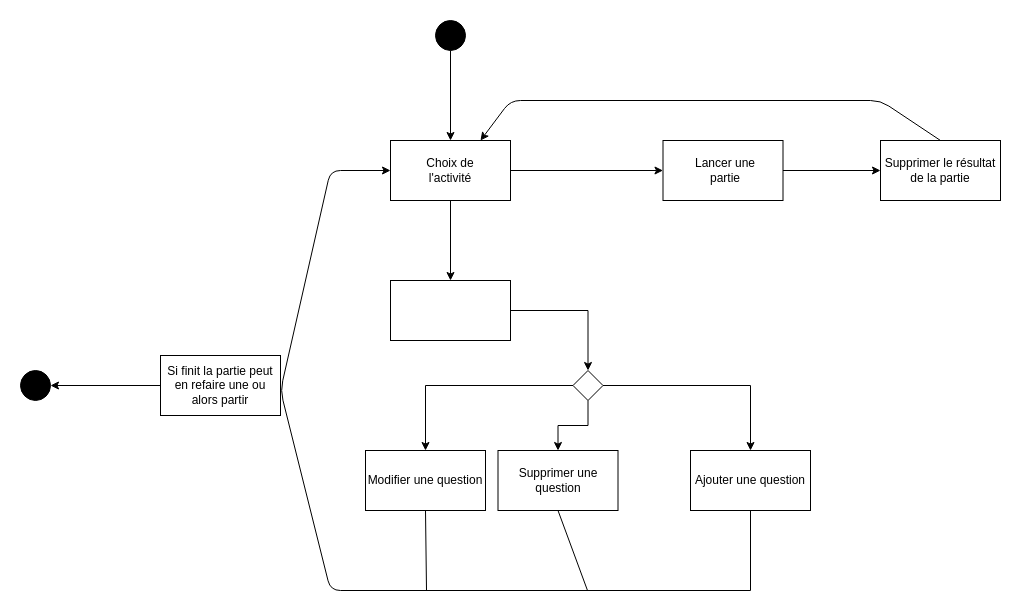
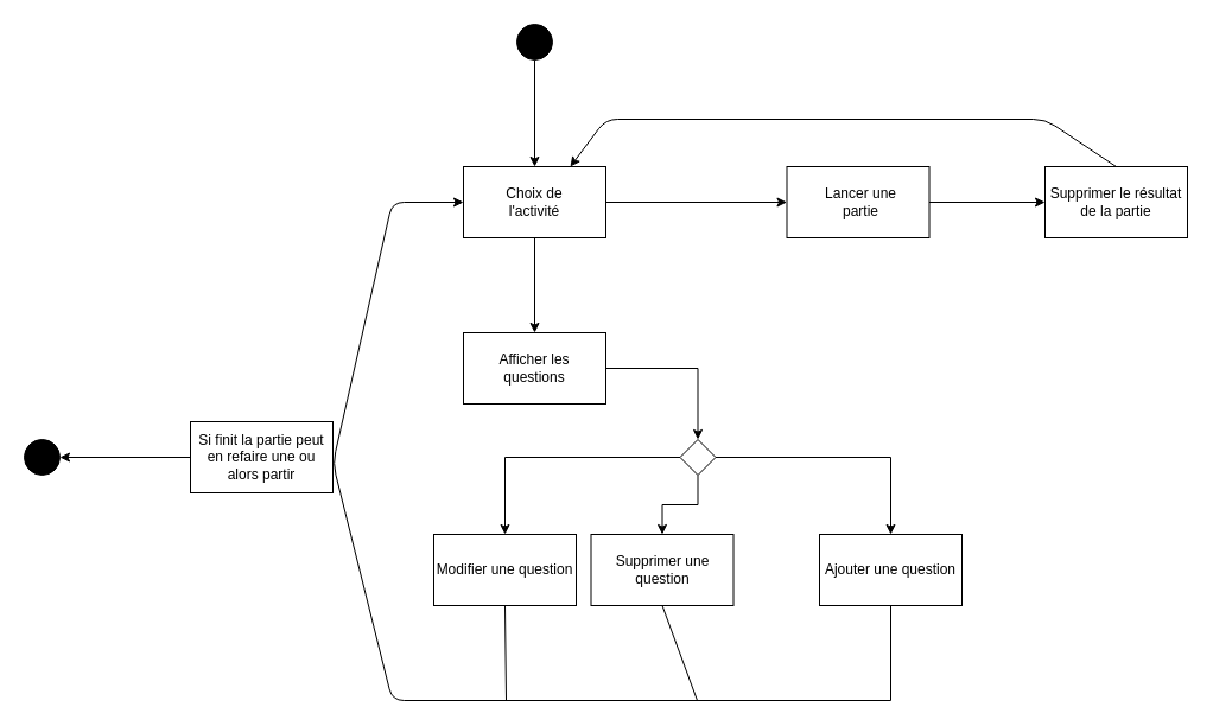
  <mxCell id="0" />
  <mxCell id="1" parent="0" />
  <mxCell id="2" style="edgeStyle=orthogonalEdgeStyle;rounded=0;orthogonalLoop=1;jettySize=auto;html=1;exitX=0.5;exitY=1;exitDx=0;exitDy=0;entryX=0.5;entryY=0;entryDx=0;entryDy=0;" edge="1" parent="1" source="3" target="13"><mxGeometry relative="1" as="geometry" /></mxCell>
  <mxCell id="3" value="" style="rounded=0;whiteSpace=wrap;html=1;" vertex="1" parent="1"><mxGeometry x="390" y="140" width="120" height="60" as="geometry" /></mxCell>
  <mxCell id="4" value="Choix de l'activité" style="text;html=1;strokeColor=none;fillColor=none;align=center;verticalAlign=middle;whiteSpace=wrap;rounded=0;" vertex="1" parent="1"><mxGeometry x="415" y="155" width="70" height="30" as="geometry" /></mxCell>
+ <mxCell id="5" value="Afficher les questions" style="text;html=1;align=center;verticalAlign=middle;whiteSpace=wrap;rounded=0;" vertex="1" parent="1"><mxGeometry x="415" y="295" width="70" height="30" as="geometry" /></mxCell>
  <mxCell id="6" value="" style="ellipse;whiteSpace=wrap;html=1;aspect=fixed;fillColor=#000000;" vertex="1" parent="1"><mxGeometry x="435" y="20" width="30" height="30" as="geometry" /></mxCell>
  <mxCell id="7" value="" style="endArrow=classic;html=1;exitX=0.5;exitY=1;exitDx=0;exitDy=0;entryX=0.5;entryY=0;entryDx=0;entryDy=0;" edge="1" parent="1" source="6" target="3"><mxGeometry width="50" height="50" relative="1" as="geometry"><mxPoint x="390" y="270" as="sourcePoint" /><mxPoint x="450" y="140" as="targetPoint" /></mxGeometry></mxCell>
  <mxCell id="8" value="" style="endArrow=classic;html=1;exitX=1;exitY=0.5;exitDx=0;exitDy=0;entryX=0;entryY=0.5;entryDx=0;entryDy=0;" edge="1" parent="1" source="3" target="10"><mxGeometry width="50" height="50" relative="1" as="geometry"><mxPoint x="390" y="270" as="sourcePoint" /><mxPoint x="620" y="170" as="targetPoint" /></mxGeometry></mxCell>
  <mxCell id="9" style="edgeStyle=orthogonalEdgeStyle;rounded=0;orthogonalLoop=1;jettySize=auto;html=1;exitX=1;exitY=0.5;exitDx=0;exitDy=0;entryX=0;entryY=0.5;entryDx=0;entryDy=0;" edge="1" parent="1" source="10" target="21"><mxGeometry relative="1" as="geometry" /></mxCell>
  <mxCell id="10" value="" style="rounded=0;whiteSpace=wrap;html=1;fillColor=#ffffff;" vertex="1" parent="1"><mxGeometry x="662.5" y="140" width="120" height="60" as="geometry" /></mxCell>
  <mxCell id="11" value="Lancer une partie" style="text;html=1;strokeColor=none;fillColor=none;align=center;verticalAlign=middle;whiteSpace=wrap;rounded=0;" vertex="1" parent="1"><mxGeometry x="680" y="160" width="90" height="20" as="geometry" /></mxCell>
  <mxCell id="12" style="edgeStyle=orthogonalEdgeStyle;rounded=0;orthogonalLoop=1;jettySize=auto;html=1;exitX=1;exitY=0.5;exitDx=0;exitDy=0;entryX=0.5;entryY=0;entryDx=0;entryDy=0;" edge="1" parent="1" source="13" target="20"><mxGeometry relative="1" as="geometry" /></mxCell>
  <mxCell id="13" value="" style="rounded=0;whiteSpace=wrap;html=1;fillColor=none;" vertex="1" parent="1"><mxGeometry x="390" y="280" width="120" height="60" as="geometry" /></mxCell>
  <mxCell id="14" value="Modifier une question" style="rounded=0;whiteSpace=wrap;html=1;fillColor=none;" vertex="1" parent="1"><mxGeometry x="365" y="450" width="120" height="60" as="geometry" /></mxCell>
  <mxCell id="15" value="Supprimer une question" style="rounded=0;whiteSpace=wrap;html=1;fillColor=none;" vertex="1" parent="1"><mxGeometry x="497.5" y="450" width="120" height="60" as="geometry" /></mxCell>
  <mxCell id="16" value="Ajouter une question" style="rounded=0;whiteSpace=wrap;html=1;fillColor=none;" vertex="1" parent="1"><mxGeometry x="690" y="450" width="120" height="60" as="geometry" /></mxCell>
  <mxCell id="17" style="edgeStyle=orthogonalEdgeStyle;rounded=0;orthogonalLoop=1;jettySize=auto;html=1;exitX=0;exitY=0.5;exitDx=0;exitDy=0;entryX=0.5;entryY=0;entryDx=0;entryDy=0;" edge="1" parent="1" source="20" target="14"><mxGeometry relative="1" as="geometry" /></mxCell>
  <mxCell id="18" style="edgeStyle=orthogonalEdgeStyle;rounded=0;orthogonalLoop=1;jettySize=auto;html=1;exitX=1;exitY=0.5;exitDx=0;exitDy=0;entryX=0.5;entryY=0;entryDx=0;entryDy=0;" edge="1" parent="1" source="20" target="16"><mxGeometry relative="1" as="geometry" /></mxCell>
  <mxCell id="19" style="edgeStyle=orthogonalEdgeStyle;rounded=0;orthogonalLoop=1;jettySize=auto;html=1;exitX=0.5;exitY=1;exitDx=0;exitDy=0;entryX=0.5;entryY=0;entryDx=0;entryDy=0;" edge="1" parent="1" source="20" target="15"><mxGeometry relative="1" as="geometry" /></mxCell>
  <mxCell id="20" value="" style="rhombus;whiteSpace=wrap;html=1;fillColor=none;" vertex="1" parent="1"><mxGeometry x="572.5" y="370" width="30" height="30" as="geometry" /></mxCell>
  <mxCell id="21" value="Supprimer le résultat de la partie" style="rounded=0;whiteSpace=wrap;html=1;fillColor=none;" vertex="1" parent="1"><mxGeometry x="880" y="140" width="120" height="60" as="geometry" /></mxCell>
  <mxCell id="22" value="" style="endArrow=classic;html=1;exitX=0.5;exitY=0;exitDx=0;exitDy=0;entryX=0.75;entryY=0;entryDx=0;entryDy=0;" edge="1" parent="1" source="21" target="3"><mxGeometry width="50" height="50" relative="1" as="geometry"><mxPoint x="370" y="580" as="sourcePoint" /><mxPoint x="420" y="530" as="targetPoint" /><Array as="points"><mxPoint x="880" y="100" /><mxPoint x="510" y="100" /></Array></mxGeometry></mxCell>
  <mxCell id="23" value="" style="endArrow=none;html=1;entryX=0.5;entryY=1;entryDx=0;entryDy=0;" edge="1" parent="1" target="14"><mxGeometry width="50" height="50" relative="1" as="geometry"><mxPoint x="426" y="590" as="sourcePoint" /><mxPoint x="420" y="530" as="targetPoint" /></mxGeometry></mxCell>
  <mxCell id="24" value="" style="endArrow=none;html=1;entryX=0.5;entryY=1;entryDx=0;entryDy=0;" edge="1" parent="1" target="15"><mxGeometry width="50" height="50" relative="1" as="geometry"><mxPoint x="587" y="590" as="sourcePoint" /><mxPoint x="420" y="610" as="targetPoint" /></mxGeometry></mxCell>
  <mxCell id="25" value="" style="endArrow=none;html=1;entryX=0.5;entryY=1;entryDx=0;entryDy=0;" edge="1" parent="1" target="16"><mxGeometry width="50" height="50" relative="1" as="geometry"><mxPoint x="750" y="590" as="sourcePoint" /><mxPoint x="420" y="610" as="targetPoint" /></mxGeometry></mxCell>
  <mxCell id="26" value="" style="endArrow=classic;html=1;entryX=0;entryY=0.5;entryDx=0;entryDy=0;" edge="1" parent="1" target="3"><mxGeometry width="50" height="50" relative="1" as="geometry"><mxPoint x="750" y="590" as="sourcePoint" /><mxPoint x="310" y="111.143" as="targetPoint" /><Array as="points"><mxPoint x="330" y="590" /><mxPoint x="280" y="390" /><mxPoint x="330" y="170" /></Array></mxGeometry></mxCell>
  <mxCell id="27" value="Si finit la partie peut en refaire une ou alors partir" style="rounded=0;whiteSpace=wrap;html=1;fillColor=none;" vertex="1" parent="1"><mxGeometry x="160" y="355" width="120" height="60" as="geometry" /></mxCell>
  <mxCell id="28" value="" style="endArrow=classic;html=1;exitX=0;exitY=0.5;exitDx=0;exitDy=0;" edge="1" parent="1" source="27"><mxGeometry width="50" height="50" relative="1" as="geometry"><mxPoint x="120" y="380" as="sourcePoint" /><mxPoint x="50" y="385" as="targetPoint" /></mxGeometry></mxCell>
  <mxCell id="29" value="" style="ellipse;whiteSpace=wrap;html=1;aspect=fixed;fillColor=#000000;" vertex="1" parent="1"><mxGeometry x="20" y="370" width="30" height="30" as="geometry" /></mxCell>
